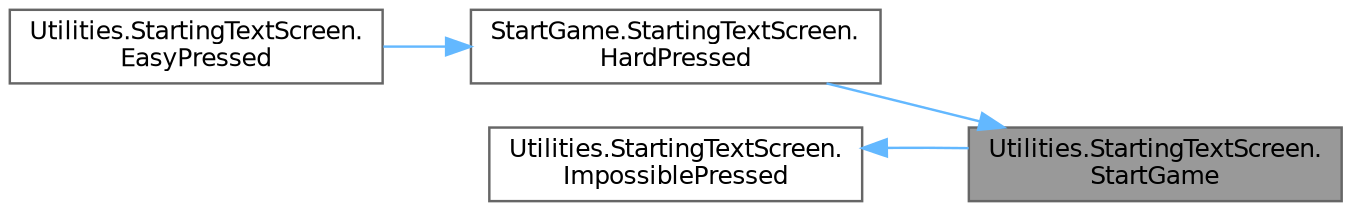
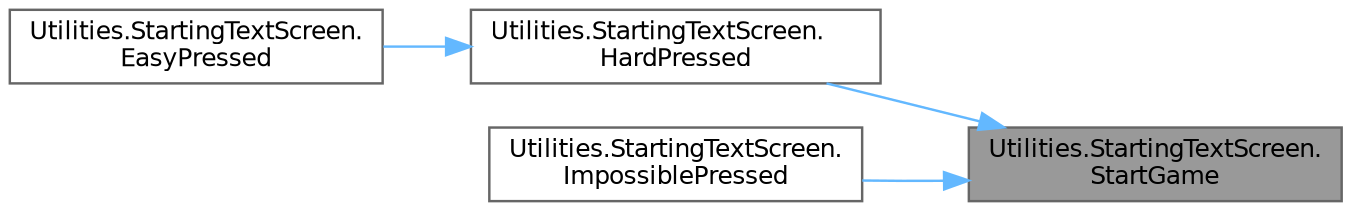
  digraph {
    rankdir=RL
    node [color=grey40 fillcolor=white fontname=Helvetica fontsize=10 shape=box style=filled]
    edge [color=steelblue1 dir=back fontname=Helvetica fontsize=10 labelfontname=Helvetica labelfontsize=10 style=solid]
    n1 [color=gray40 fillcolor=grey60 fontcolor=black height=0.2 label="Utilities.StartingTextScreen.\lStartGame" width=0.4]
-   n2 [height=0.2 label="StartGame.StartingTextScreen.\lHardPressed" width=0.4]
+   n2 [height=0.2 label="Utilities.StartingTextScreen.\lHardPressed" width=0.4]
    n3 [height=0.2 label="Utilities.StartingTextScreen.\lImpossiblePressed" width=0.4]
    n4 [height=0.2 label="Utilities.StartingTextScreen.\lEasyPressed" width=0.4]
    n1 -> n2
-   n3 -> n1
+   n1 -> n3
    n2 -> n4
  }
